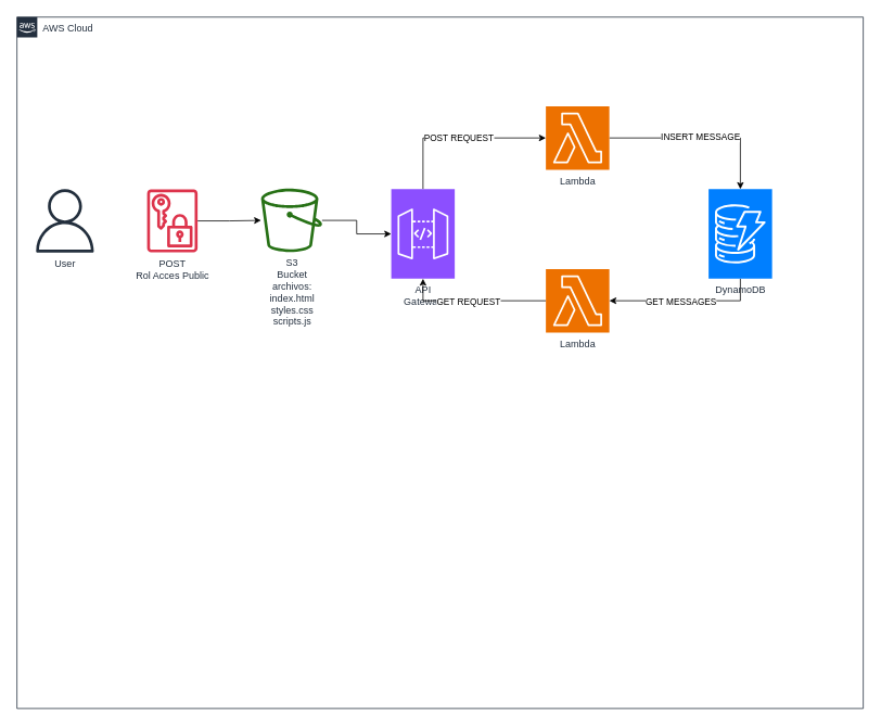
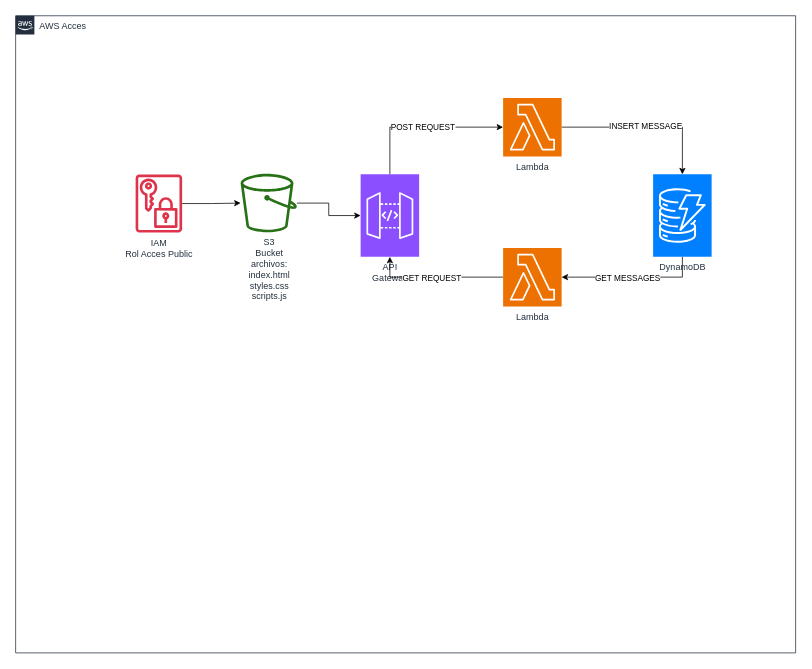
  <mxCell id="0" />
  <mxCell id="1" parent="0" />
- <mxCell id="2" value="AWS Cloud" style="points=[[0,0],[0.25,0],[0.5,0],[0.75,0],[1,0],[1,0.25],[1,0.5],[1,0.75],[1,1],[0.75,1],[0.5,1],[0.25,1],[0,1],[0,0.75],[0,0.5],[0,0.25]];outlineConnect=0;gradientColor=none;html=1;whiteSpace=wrap;fontSize=12;fontStyle=0;shape=mxgraph.aws4.group;grIcon=mxgraph.aws4.group_aws_cloud_alt;strokeColor=#232F3E;fillColor=none;verticalAlign=top;align=left;spacingLeft=30;fontColor=#232F3E;dashed=0;labelBackgroundColor=#ffffff;container=1;pointerEvents=0;collapsible=0;recursiveResize=0;" parent="1" vertex="1"><mxGeometry x="20" y="20.5" width="1040" height="849.5" as="geometry" /></mxCell>
+ <mxCell id="2" value="AWS Acces" style="points=[[0,0],[0.25,0],[0.5,0],[0.75,0],[1,0],[1,0.25],[1,0.5],[1,0.75],[1,1],[0.75,1],[0.5,1],[0.25,1],[0,1],[0,0.75],[0,0.5],[0,0.25]];outlineConnect=0;gradientColor=none;html=1;whiteSpace=wrap;fontSize=12;fontStyle=0;shape=mxgraph.aws4.group;grIcon=mxgraph.aws4.group_aws_cloud_alt;strokeColor=#232F3E;fillColor=none;verticalAlign=top;align=left;spacingLeft=30;fontColor=#232F3E;dashed=0;labelBackgroundColor=#ffffff;container=1;pointerEvents=0;collapsible=0;recursiveResize=0;" parent="1" vertex="1"><mxGeometry x="20" y="20.5" width="1040" height="849.5" as="geometry" /></mxCell>
  <mxCell id="3" value="" style="edgeStyle=orthogonalEdgeStyle;rounded=0;orthogonalLoop=1;jettySize=auto;html=1;" edge="1" parent="2" source="4" target="10"><mxGeometry relative="1" as="geometry" /></mxCell>
  <mxCell id="4" value="S3&lt;br&gt;Bucket&lt;div&gt;archivos:&lt;/div&gt;&lt;div&gt;index.html&lt;/div&gt;&lt;div&gt;styles.css&lt;/div&gt;&lt;div&gt;scripts.js&lt;/div&gt;" style="outlineConnect=0;fontColor=#232F3E;gradientColor=none;fillColor=#277116;strokeColor=none;dashed=0;verticalLabelPosition=bottom;verticalAlign=top;align=center;html=1;fontSize=12;fontStyle=0;aspect=fixed;pointerEvents=1;shape=mxgraph.aws4.bucket;labelBackgroundColor=#ffffff;" parent="2" vertex="1"><mxGeometry x="300" y="210.75" width="75" height="78" as="geometry" /></mxCell>
- <mxCell id="5" value="User" style="sketch=0;outlineConnect=0;fontColor=#232F3E;gradientColor=none;fillColor=#232F3D;strokeColor=none;dashed=0;verticalLabelPosition=bottom;verticalAlign=top;align=center;html=1;fontSize=12;fontStyle=0;aspect=fixed;pointerEvents=1;shape=mxgraph.aws4.user;" vertex="1" parent="2"><mxGeometry x="20" y="211.38" width="78" height="78" as="geometry" /></mxCell>
  <mxCell id="6" value="" style="edgeStyle=orthogonalEdgeStyle;rounded=0;orthogonalLoop=1;jettySize=auto;html=1;" edge="1" parent="2" source="7" target="4"><mxGeometry relative="1" as="geometry" /></mxCell>
- <mxCell id="7" value="POST&lt;div&gt;Rol Acces Public&lt;/div&gt;" style="sketch=0;outlineConnect=0;fontColor=#232F3E;gradientColor=none;fillColor=#DD344C;strokeColor=none;dashed=0;verticalLabelPosition=bottom;verticalAlign=top;align=center;html=1;fontSize=12;fontStyle=0;aspect=fixed;pointerEvents=1;shape=mxgraph.aws4.data_encryption_key;" vertex="1" parent="2"><mxGeometry x="160" y="211.38" width="62" height="78" as="geometry" /></mxCell>
+ <mxCell id="7" value="IAM&lt;div&gt;Rol Acces Public&lt;/div&gt;" style="sketch=0;outlineConnect=0;fontColor=#232F3E;gradientColor=none;fillColor=#DD344C;strokeColor=none;dashed=0;verticalLabelPosition=bottom;verticalAlign=top;align=center;html=1;fontSize=12;fontStyle=0;aspect=fixed;pointerEvents=1;shape=mxgraph.aws4.data_encryption_key;" vertex="1" parent="2"><mxGeometry x="160" y="211.38" width="62" height="78" as="geometry" /></mxCell>
  <mxCell id="8" value="" style="edgeStyle=orthogonalEdgeStyle;rounded=0;orthogonalLoop=1;jettySize=auto;html=1;entryX=0;entryY=0.5;entryDx=0;entryDy=0;entryPerimeter=0;exitX=0.5;exitY=0;exitDx=0;exitDy=0;exitPerimeter=0;" edge="1" parent="2" source="10" target="13"><mxGeometry relative="1" as="geometry"><mxPoint x="499" y="120.5" as="targetPoint" /></mxGeometry></mxCell>
  <mxCell id="9" value="POST REQUEST" style="edgeLabel;html=1;align=center;verticalAlign=middle;resizable=0;points=[];" vertex="1" connectable="0" parent="8"><mxGeometry x="-0.012" y="1" relative="1" as="geometry"><mxPoint as="offset" /></mxGeometry></mxCell>
  <mxCell id="10" value="API&lt;div&gt;Gateway&lt;/div&gt;" style="sketch=0;points=[[0,0,0],[0.25,0,0],[0.5,0,0],[0.75,0,0],[1,0,0],[0,1,0],[0.25,1,0],[0.5,1,0],[0.75,1,0],[1,1,0],[0,0.25,0],[0,0.5,0],[0,0.75,0],[1,0.25,0],[1,0.5,0],[1,0.75,0]];outlineConnect=0;fontColor=#232F3E;fillColor=#8C4FFF;strokeColor=#ffffff;dashed=0;verticalLabelPosition=bottom;verticalAlign=top;align=center;html=1;fontSize=12;fontStyle=0;aspect=fixed;shape=mxgraph.aws4.resourceIcon;resIcon=mxgraph.aws4.api_gateway;" vertex="1" parent="2"><mxGeometry x="460" y="211.38" width="78" height="110" as="geometry" /></mxCell>
  <mxCell id="11" value="" style="edgeStyle=orthogonalEdgeStyle;rounded=0;orthogonalLoop=1;jettySize=auto;html=1;entryX=0.5;entryY=0;entryDx=0;entryDy=0;entryPerimeter=0;" edge="1" parent="2" source="13" target="19"><mxGeometry relative="1" as="geometry" /></mxCell>
  <mxCell id="12" value="INSERT MESSAGE" style="edgeLabel;html=1;align=center;verticalAlign=middle;resizable=0;points=[];" vertex="1" connectable="0" parent="11"><mxGeometry x="-0.012" y="2" relative="1" as="geometry"><mxPoint as="offset" /></mxGeometry></mxCell>
  <mxCell id="13" value="Lambda" style="sketch=0;points=[[0,0,0],[0.25,0,0],[0.5,0,0],[0.75,0,0],[1,0,0],[0,1,0],[0.25,1,0],[0.5,1,0],[0.75,1,0],[1,1,0],[0,0.25,0],[0,0.5,0],[0,0.75,0],[1,0.25,0],[1,0.5,0],[1,0.75,0]];outlineConnect=0;fontColor=#232F3E;fillColor=#ED7100;strokeColor=#ffffff;dashed=0;verticalLabelPosition=bottom;verticalAlign=top;align=center;html=1;fontSize=12;fontStyle=0;aspect=fixed;shape=mxgraph.aws4.resourceIcon;resIcon=mxgraph.aws4.lambda;" vertex="1" parent="2"><mxGeometry x="650" y="109.5" width="78" height="78" as="geometry" /></mxCell>
  <mxCell id="14" style="edgeStyle=orthogonalEdgeStyle;rounded=0;orthogonalLoop=1;jettySize=auto;html=1;entryX=0.5;entryY=1;entryDx=0;entryDy=0;entryPerimeter=0;" edge="1" parent="2" source="16" target="10"><mxGeometry relative="1" as="geometry" /></mxCell>
  <mxCell id="15" value="GET REQUEST" style="edgeLabel;html=1;align=center;verticalAlign=middle;resizable=0;points=[];" vertex="1" connectable="0" parent="14"><mxGeometry x="0.073" y="1" relative="1" as="geometry"><mxPoint as="offset" /></mxGeometry></mxCell>
  <mxCell id="16" value="Lambda" style="sketch=0;points=[[0,0,0],[0.25,0,0],[0.5,0,0],[0.75,0,0],[1,0,0],[0,1,0],[0.25,1,0],[0.5,1,0],[0.75,1,0],[1,1,0],[0,0.25,0],[0,0.5,0],[0,0.75,0],[1,0.25,0],[1,0.5,0],[1,0.75,0]];outlineConnect=0;fontColor=#232F3E;fillColor=#ED7100;strokeColor=#ffffff;dashed=0;verticalLabelPosition=bottom;verticalAlign=top;align=center;html=1;fontSize=12;fontStyle=0;aspect=fixed;shape=mxgraph.aws4.resourceIcon;resIcon=mxgraph.aws4.lambda;" vertex="1" parent="2"><mxGeometry x="650" y="309.5" width="78" height="78" as="geometry" /></mxCell>
  <mxCell id="17" style="edgeStyle=orthogonalEdgeStyle;rounded=0;orthogonalLoop=1;jettySize=auto;html=1;exitX=0.5;exitY=1;exitDx=0;exitDy=0;exitPerimeter=0;entryX=1;entryY=0.5;entryDx=0;entryDy=0;entryPerimeter=0;" edge="1" parent="2" source="19" target="16"><mxGeometry relative="1" as="geometry" /></mxCell>
  <mxCell id="18" value="GET MESSAGES" style="edgeLabel;html=1;align=center;verticalAlign=middle;resizable=0;points=[];" vertex="1" connectable="0" parent="17"><mxGeometry x="0.07" relative="1" as="geometry"><mxPoint as="offset" /></mxGeometry></mxCell>
  <mxCell id="19" value="DynamoDB" style="sketch=0;points=[[0,0,0],[0.25,0,0],[0.5,0,0],[0.75,0,0],[1,0,0],[0,1,0],[0.25,1,0],[0.5,1,0],[0.75,1,0],[1,1,0],[0,0.25,0],[0,0.5,0],[0,0.75,0],[1,0.25,0],[1,0.5,0],[1,0.75,0]];outlineConnect=0;fontColor=#232F3E;fillColor=#007FFF;strokeColor=#ffffff;dashed=0;verticalLabelPosition=bottom;verticalAlign=top;align=center;html=1;fontSize=12;fontStyle=0;aspect=fixed;shape=mxgraph.aws4.resourceIcon;resIcon=mxgraph.aws4.dynamodb;" vertex="1" parent="2"><mxGeometry x="850" y="211.38" width="78" height="110" as="geometry" /></mxCell>
